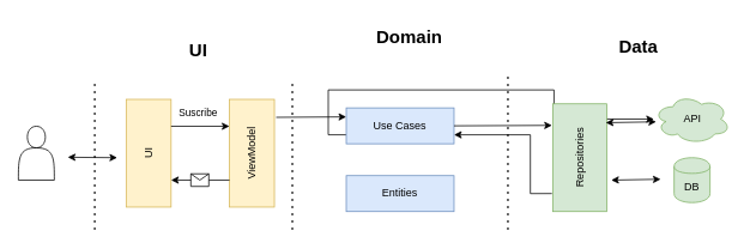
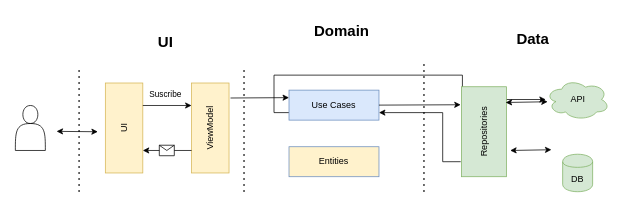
  <mxCell id="0" />
  <mxCell id="1" parent="0" />
  <mxCell id="2" value="UI" style="rounded=0;whiteSpace=wrap;html=1;rotation=-90;fillColor=#fff2cc;strokeColor=#d6b656;" vertex="1" parent="1"><mxGeometry x="105" y="145" width="120" height="50" as="geometry" /></mxCell>
  <mxCell id="3" value="ViewModel" style="rounded=0;whiteSpace=wrap;html=1;rotation=-90;fillColor=#fff2cc;strokeColor=#d6b656;" vertex="1" parent="1"><mxGeometry x="220" y="145" width="120" height="50" as="geometry" /></mxCell>
  <mxCell id="4" style="edgeStyle=orthogonalEdgeStyle;rounded=0;orthogonalLoop=1;jettySize=auto;html=1;fontSize=20;exitX=0;exitY=0.75;exitDx=0;exitDy=0;" edge="1" parent="1" source="5" target="10"><mxGeometry relative="1" as="geometry" /></mxCell>
  <mxCell id="5" value="Use Cases" style="rounded=0;whiteSpace=wrap;html=1;rotation=0;fillColor=#dae8fc;strokeColor=#6c8ebf;" vertex="1" parent="1"><mxGeometry x="385" y="119.5" width="120" height="40" as="geometry" /></mxCell>
- <mxCell id="6" value="Entities" style="rounded=0;whiteSpace=wrap;html=1;rotation=0;fillColor=#dae8fc;strokeColor=#6c8ebf;" vertex="1" parent="1"><mxGeometry x="385" y="195" width="120" height="40" as="geometry" /></mxCell>
+ <mxCell id="6" value="Entities" style="rounded=0;whiteSpace=wrap;html=1;rotation=0;fillColor=#fff2cc;strokeColor=#6c8ebf;" vertex="1" parent="1"><mxGeometry x="385" y="195" width="120" height="40" as="geometry" /></mxCell>
  <mxCell id="7" style="edgeStyle=orthogonalEdgeStyle;rounded=0;orthogonalLoop=1;jettySize=auto;html=1;entryX=1;entryY=0.75;entryDx=0;entryDy=0;fontSize=20;exitX=0.167;exitY=-0.017;exitDx=0;exitDy=0;exitPerimeter=0;" edge="1" parent="1" source="8" target="5"><mxGeometry relative="1" as="geometry"><Array as="points"><mxPoint x="590" y="215" /><mxPoint x="590" y="150" /></Array></mxGeometry></mxCell>
  <mxCell id="8" value="Repositories" style="rounded=0;whiteSpace=wrap;html=1;rotation=-90;fillColor=#d5e8d4;strokeColor=#82b366;" vertex="1" parent="1"><mxGeometry x="585" y="145" width="120" height="60" as="geometry" /></mxCell>
- <mxCell id="9" value="DB" style="shape=cylinder;whiteSpace=wrap;html=1;boundedLbl=1;backgroundOutline=1;fillColor=#d5e8d4;strokeColor=#82b366;" vertex="1" parent="1"><mxGeometry x="750" y="175" width="40" height="50" as="geometry" /></mxCell>
+ <mxCell id="9" value="DB" style="shape=cylinder;whiteSpace=wrap;html=1;boundedLbl=1;backgroundOutline=1;fillColor=#d5e8d4;strokeColor=#82b366;" vertex="1" parent="1"><mxGeometry x="750" y="205" width="40" height="50" as="geometry" /></mxCell>
  <mxCell id="10" value="API" style="ellipse;shape=cloud;whiteSpace=wrap;html=1;fillColor=#d5e8d4;strokeColor=#82b366;" vertex="1" parent="1"><mxGeometry x="727.5" y="104.5" width="85" height="55" as="geometry" /></mxCell>
  <mxCell id="11" value="" style="endArrow=none;dashed=1;html=1;dashPattern=1 3;strokeWidth=2;" edge="1" parent="1"><mxGeometry width="50" height="50" relative="1" as="geometry"><mxPoint x="565" y="255" as="sourcePoint" /><mxPoint x="565" y="85" as="targetPoint" /></mxGeometry></mxCell>
  <mxCell id="12" value="" style="endArrow=none;dashed=1;html=1;dashPattern=1 3;strokeWidth=2;" edge="1" parent="1"><mxGeometry width="50" height="50" relative="1" as="geometry"><mxPoint x="325" y="255" as="sourcePoint" /><mxPoint x="325" y="90" as="targetPoint" /></mxGeometry></mxCell>
  <mxCell id="13" value="UI" style="text;strokeColor=none;fillColor=none;html=1;fontSize=20;fontStyle=1;verticalAlign=middle;align=center;" vertex="1" parent="1"><mxGeometry x="170" y="35" width="100" height="40" as="geometry" /></mxCell>
  <mxCell id="14" value="Domain" style="text;strokeColor=none;fillColor=none;html=1;fontSize=20;fontStyle=1;verticalAlign=middle;align=center;" vertex="1" parent="1"><mxGeometry x="405" y="20" width="100" height="40" as="geometry" /></mxCell>
  <mxCell id="15" value="Data" style="text;strokeColor=none;fillColor=none;html=1;fontSize=20;fontStyle=1;verticalAlign=middle;align=center;" vertex="1" parent="1"><mxGeometry x="660" y="30" width="100" height="40" as="geometry" /></mxCell>
  <mxCell id="16" value="" style="shape=actor;whiteSpace=wrap;html=1;" vertex="1" parent="1"><mxGeometry x="20" y="140" width="40" height="60" as="geometry" /></mxCell>
  <mxCell id="17" value="" style="endArrow=classic;startArrow=classic;html=1;" edge="1" parent="1"><mxGeometry width="50" height="50" relative="1" as="geometry"><mxPoint x="75" y="174.5" as="sourcePoint" /><mxPoint x="130" y="175" as="targetPoint" /></mxGeometry></mxCell>
  <mxCell id="18" value="Suscribe" style="endArrow=classic;html=1;exitX=0.75;exitY=1;exitDx=0;exitDy=0;entryX=0.75;entryY=0;entryDx=0;entryDy=0;" edge="1" parent="1" source="2" target="3"><mxGeometry x="-0.077" y="15" relative="1" as="geometry"><mxPoint x="60" y="225" as="sourcePoint" /><mxPoint x="160" y="225" as="targetPoint" /><mxPoint as="offset" /></mxGeometry></mxCell>
  <mxCell id="19" value="" style="endArrow=none;dashed=1;html=1;dashPattern=1 3;strokeWidth=2;" edge="1" parent="1"><mxGeometry width="50" height="50" relative="1" as="geometry"><mxPoint x="105" y="255" as="sourcePoint" /><mxPoint x="105" y="90" as="targetPoint" /></mxGeometry></mxCell>
  <mxCell id="20" value="" style="endArrow=classic;html=1;entryX=0.25;entryY=1;entryDx=0;entryDy=0;exitX=0.25;exitY=0;exitDx=0;exitDy=0;" edge="1" parent="1" source="3" target="2"><mxGeometry relative="1" as="geometry"><mxPoint x="60" y="225" as="sourcePoint" /><mxPoint x="160" y="225" as="targetPoint" /></mxGeometry></mxCell>
  <mxCell id="21" value="" style="shape=message;html=1;outlineConnect=0;" vertex="1" parent="20"><mxGeometry width="20" height="14" relative="1" as="geometry"><mxPoint x="-10" y="-7" as="offset" /></mxGeometry></mxCell>
  <mxCell id="22" value="" style="endArrow=classic;html=1;entryX=0;entryY=0.25;entryDx=0;entryDy=0;" edge="1" parent="1" target="5"><mxGeometry width="50" height="50" relative="1" as="geometry"><mxPoint x="307" y="130" as="sourcePoint" /><mxPoint x="130" y="195" as="targetPoint" /></mxGeometry></mxCell>
  <mxCell id="23" value="" style="endArrow=classic;startArrow=classic;html=1;exitX=0.825;exitY=0.983;exitDx=0;exitDy=0;exitPerimeter=0;" edge="1" parent="1" source="8"><mxGeometry width="50" height="50" relative="1" as="geometry"><mxPoint x="310" y="245" as="sourcePoint" /><mxPoint x="730" y="135" as="targetPoint" /></mxGeometry></mxCell>
  <mxCell id="24" value="" style="endArrow=classic;startArrow=classic;html=1;exitX=0.825;exitY=0.983;exitDx=0;exitDy=0;exitPerimeter=0;" edge="1" parent="1"><mxGeometry width="50" height="50" relative="1" as="geometry"><mxPoint x="680" y="200" as="sourcePoint" /><mxPoint x="735.01" y="199" as="targetPoint" /></mxGeometry></mxCell>
  <mxCell id="25" value="" style="endArrow=classic;html=1;fontSize=20;entryX=0.8;entryY=-0.017;entryDx=0;entryDy=0;entryPerimeter=0;exitX=1;exitY=0.5;exitDx=0;exitDy=0;" edge="1" parent="1" source="5" target="8"><mxGeometry width="50" height="50" relative="1" as="geometry"><mxPoint x="310" y="245" as="sourcePoint" /><mxPoint x="360" y="195" as="targetPoint" /></mxGeometry></mxCell>
